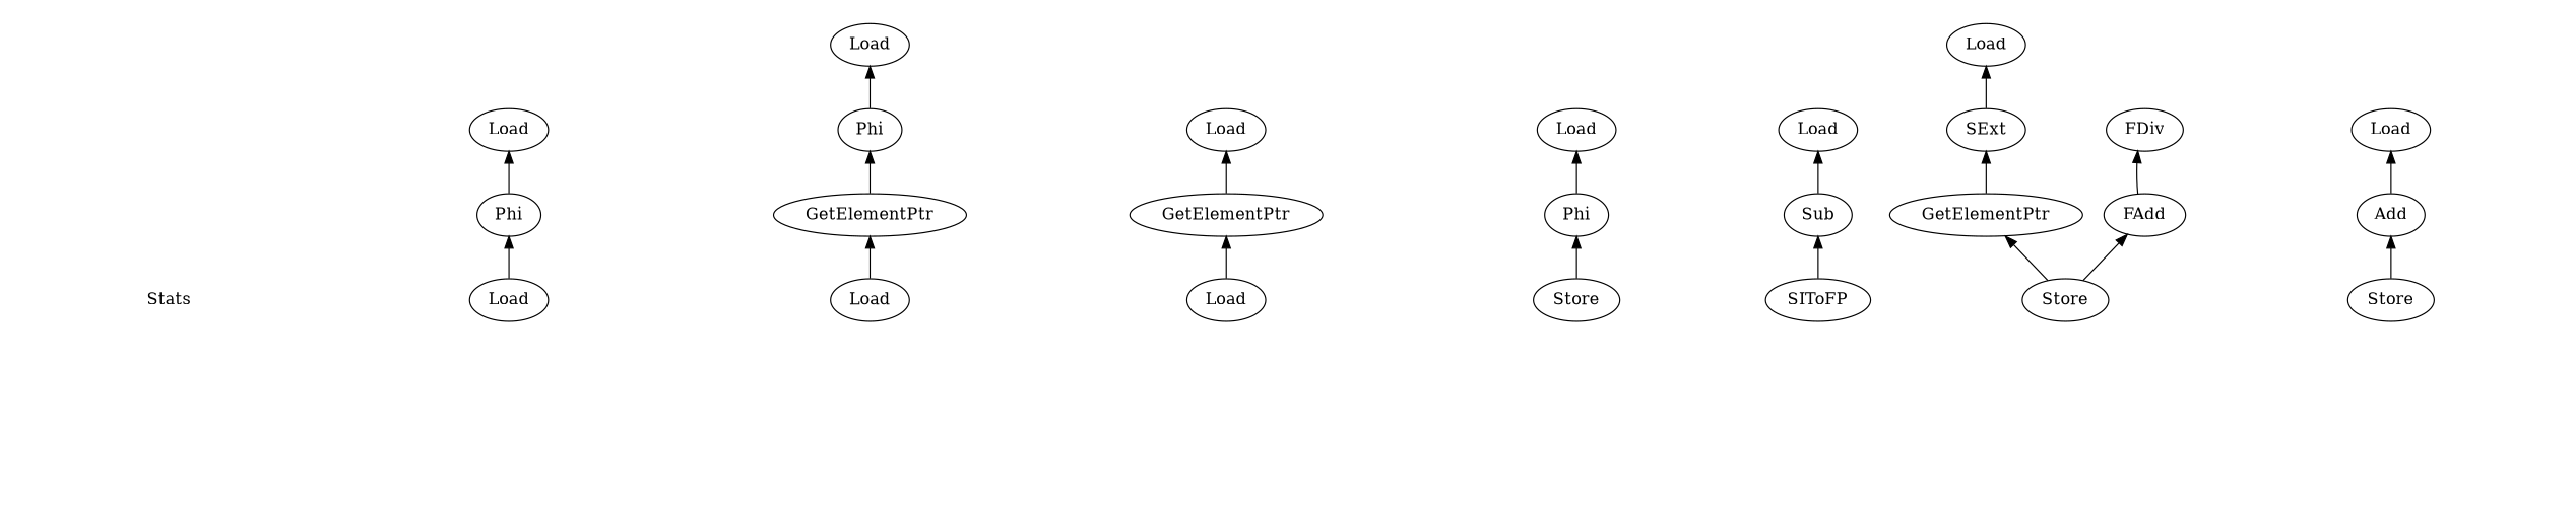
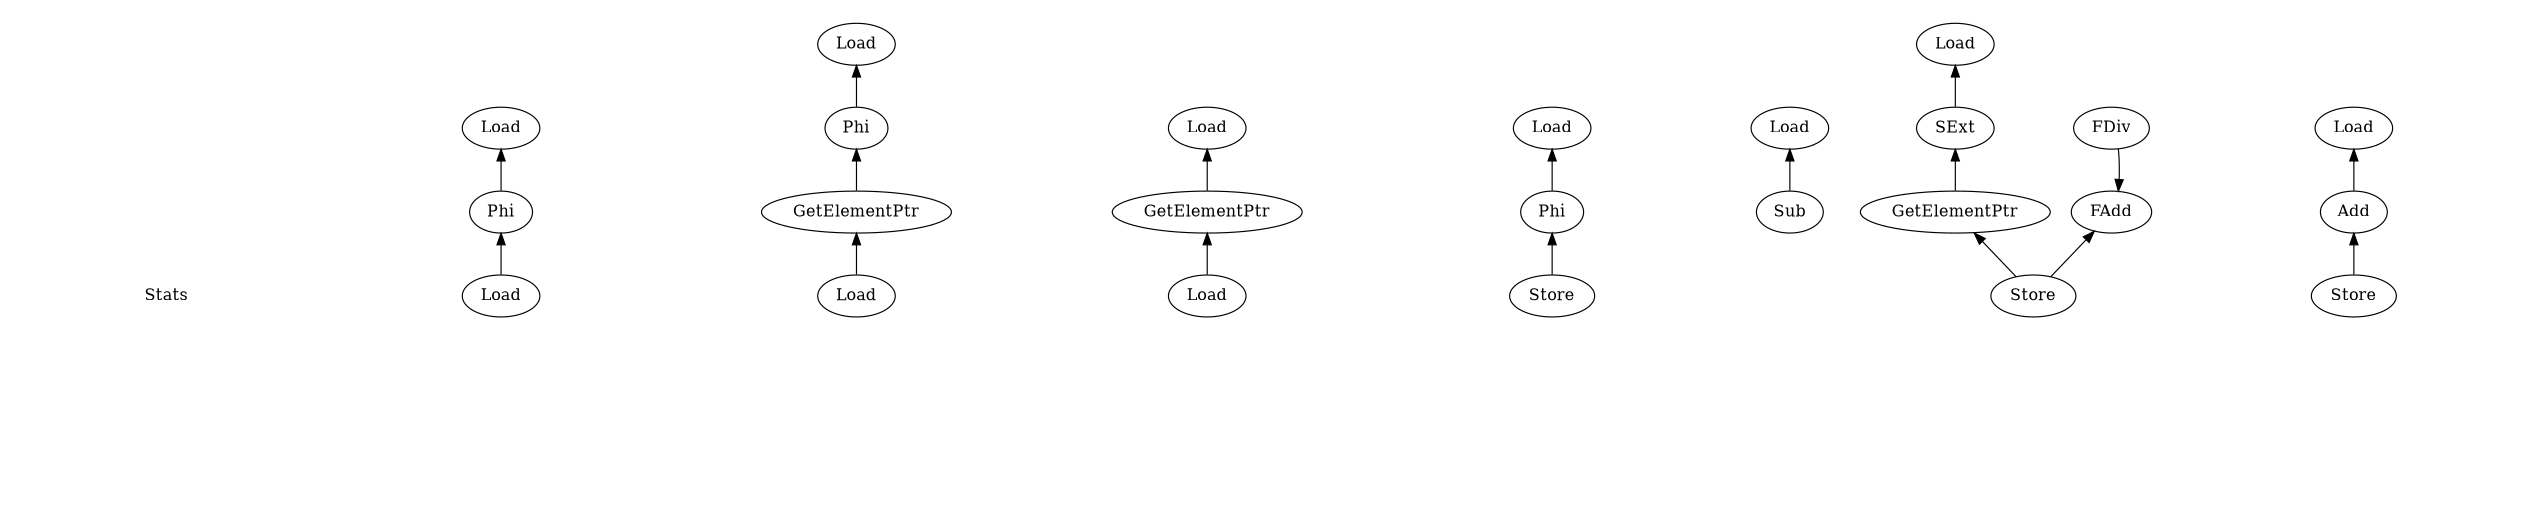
  strict digraph {
    rankdir=BT
    Stats [shape=plaintext]
    n2 [label=Load]
    n3 [label=Phi]
    n4 [label=Load]
    n5 [label=Load]
    n6 [label=Phi]
    n7 [label=Load]
    n8 [label=GetElementPtr]
    n9 [label=Load]
    n10 [label=GetElementPtr]
    n11 [label=Load]
    n12 [label=Store]
    n13 [label=Phi]
    n14 [label=Load]
    n15 [label=Store]
    n16 [label=Sub]
    n17 [label=Load]
    n18 [label=GetElementPtr]
    n19 [label=FAdd]
    n20 [label=SExt]
    n21 [label=Load]
-   n22 [label=SIToFP]
    n23 [label=FDiv]
    n24 [label=Store]
    n25 [label=Add]
    n26 [label=Load]
    subgraph sub_1 {
      cluster=true
      label="Total loads executed: 6503250191\nTotal stores executed: 4052"
      Stats
    }
    subgraph sub_2 {
      cluster=true
      label="Static occurrences: 8\nDynamic executions: 4000000000\n\nCaptured memory operations: 61.5%"
      n3
      n4
      subgraph sub_3 {
        cluster=true
        label="Static occurrences: 8\nDynamic executions: 4000000000\n\nCaptured memory operations: 61.5%"
        rank=min
        n2
      }
    }
    subgraph sub_4 {
      cluster=true
      label="Static occurrences: 4\nDynamic executions: 2000000000\n\nCaptured memory operations: 30.7%"
      n6
      n7
      n8
      subgraph sub_5 {
        cluster=true
        label="Static occurrences: 4\nDynamic executions: 2000000000\n\nCaptured memory operations: 30.7%"
        rank=min
        n5
      }
    }
    subgraph sub_6 {
      cluster=true
      label="Static occurrences: 1\nDynamic executions: 500000000\n\nCaptured memory operations: 7.6%"
      n10
      n11
      subgraph sub_7 {
        cluster=true
        label="Static occurrences: 1\nDynamic executions: 500000000\n\nCaptured memory operations: 7.6%"
        rank=min
        n9
      }
    }
    subgraph sub_8 {
      cluster=true
      label="Static occurrences: 2\nDynamic executions: 4000\n\nCaptured memory operations: 0.0%"
      n13
      n14
      subgraph sub_9 {
        cluster=true
        label="Static occurrences: 2\nDynamic executions: 4000\n\nCaptured memory operations: 0.0%"
        rank=min
        n12
      }
    }
    subgraph sub_10 {
      cluster=true
      label="Static occurrences: 14\nDynamic executions: 13\n\nCaptured memory operations: 0.0%"
      n16
      n17
      n18
      n19
      n20
      n21
-     n22
      n23
      subgraph sub_11 {
        cluster=true
        label="Static occurrences: 14\nDynamic executions: 13\n\nCaptured memory operations: 0.0%"
        rank=min
        n15
      }
    }
    subgraph sub_12 {
      cluster=true
      label="Static occurrences: 14\nDynamic executions: 13\n\nCaptured memory operations: 0.0%"
      n25
      n26
      subgraph sub_13 {
        cluster=true
        label="Static occurrences: 14\nDynamic executions: 13\n\nCaptured memory operations: 0.0%"
        rank=min
        n24
      }
    }
    n2 -> n3
    n3 -> n4
    n5 -> n8
    n6 -> n7
    n8 -> n6
    n9 -> n10
    n10 -> n11
    n12 -> n13
    n13 -> n14
    n15 -> n18
    n15 -> n19
    n16 -> n17
    n18 -> n20
-   n19 -> n23
+   n23 -> n19
    n20 -> n21
-   n22 -> n16
    n24 -> n25
    n25 -> n26
  }
